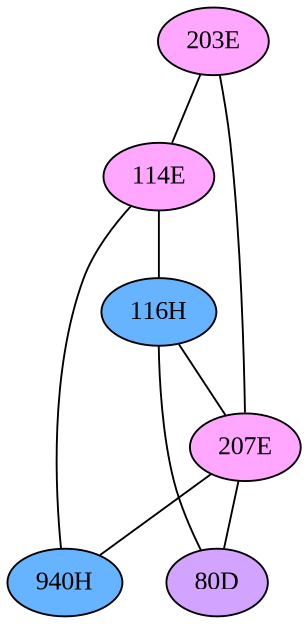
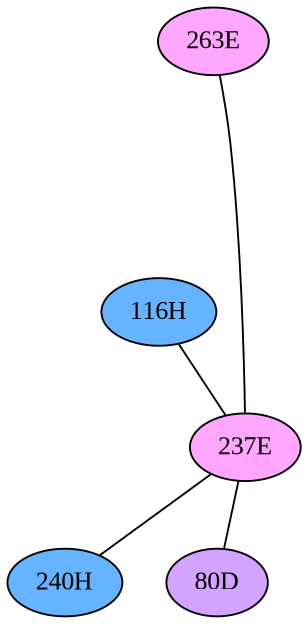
  graph {
    fontname="Liberation Serif"
    node [fillcolor="#FFA6FF" fontname="Liberation Serif" style=radial]
    edge [fontname="Liberation Serif" penwidth=1]
-   "203E"
-   "237E" [label="207E"]
-   "114E"
-   "240H" [fillcolor="#66B3FF" label="940H"]
+   "203E" [label="263E"]
+   "237E"
+   "240H" [fillcolor="#66B3FF"]
    n5 [fillcolor="#D3A4FF" label="80D"]
    n6 [fillcolor="#66B3FF" label="116H"]
    "203E" -- "237E"
-   "203E" -- "114E"
    "237E" -- "240H"
    "237E" -- n5
-   "114E" -- "240H"
-   "114E" -- n6
    n6 -- "237E"
-   n6 -- n5
  }
